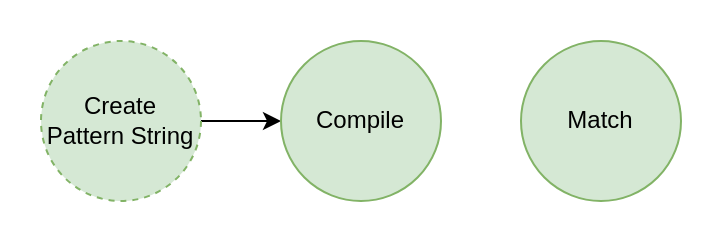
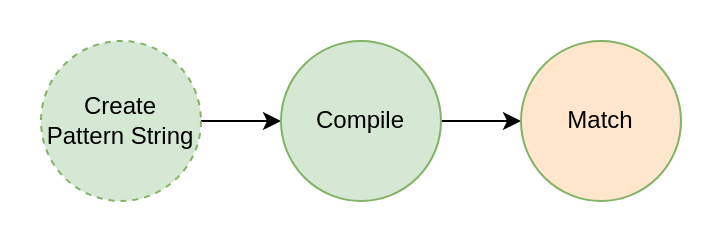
  <mxCell id="0" />
  <mxCell id="1" parent="0" />
  <mxCell id="2" value="" style="edgeStyle=orthogonalEdgeStyle;rounded=0;orthogonalLoop=1;jettySize=auto;html=1;" edge="1" parent="1" source="3" target="5"><mxGeometry relative="1" as="geometry" /></mxCell>
  <mxCell id="3" value="Create Pattern String" style="ellipse;whiteSpace=wrap;html=1;aspect=fixed;fillColor=#d5e8d4;strokeColor=#82b366;dashed=1;" vertex="1" parent="1"><mxGeometry x="20" y="20" width="80" height="80" as="geometry" /></mxCell>
+ <mxCell id="4" value="" style="edgeStyle=orthogonalEdgeStyle;rounded=0;orthogonalLoop=1;jettySize=auto;html=1;" edge="1" parent="1" source="5" target="6"><mxGeometry relative="1" as="geometry" /></mxCell>
  <mxCell id="5" value="Compile" style="ellipse;whiteSpace=wrap;html=1;aspect=fixed;fillColor=#d5e8d4;strokeColor=#82b366;" vertex="1" parent="1"><mxGeometry x="140" y="20" width="80" height="80" as="geometry" /></mxCell>
- <mxCell id="6" value="Match" style="ellipse;whiteSpace=wrap;html=1;aspect=fixed;fillColor=#d5e8d4;strokeColor=#82b366;" vertex="1" parent="1"><mxGeometry x="260" y="20" width="80" height="80" as="geometry" /></mxCell>
+ <mxCell id="6" value="Match" style="ellipse;whiteSpace=wrap;html=1;aspect=fixed;fillColor=#ffe6cc;strokeColor=#82b366;" vertex="1" parent="1"><mxGeometry x="260" y="20" width="80" height="80" as="geometry" /></mxCell>
